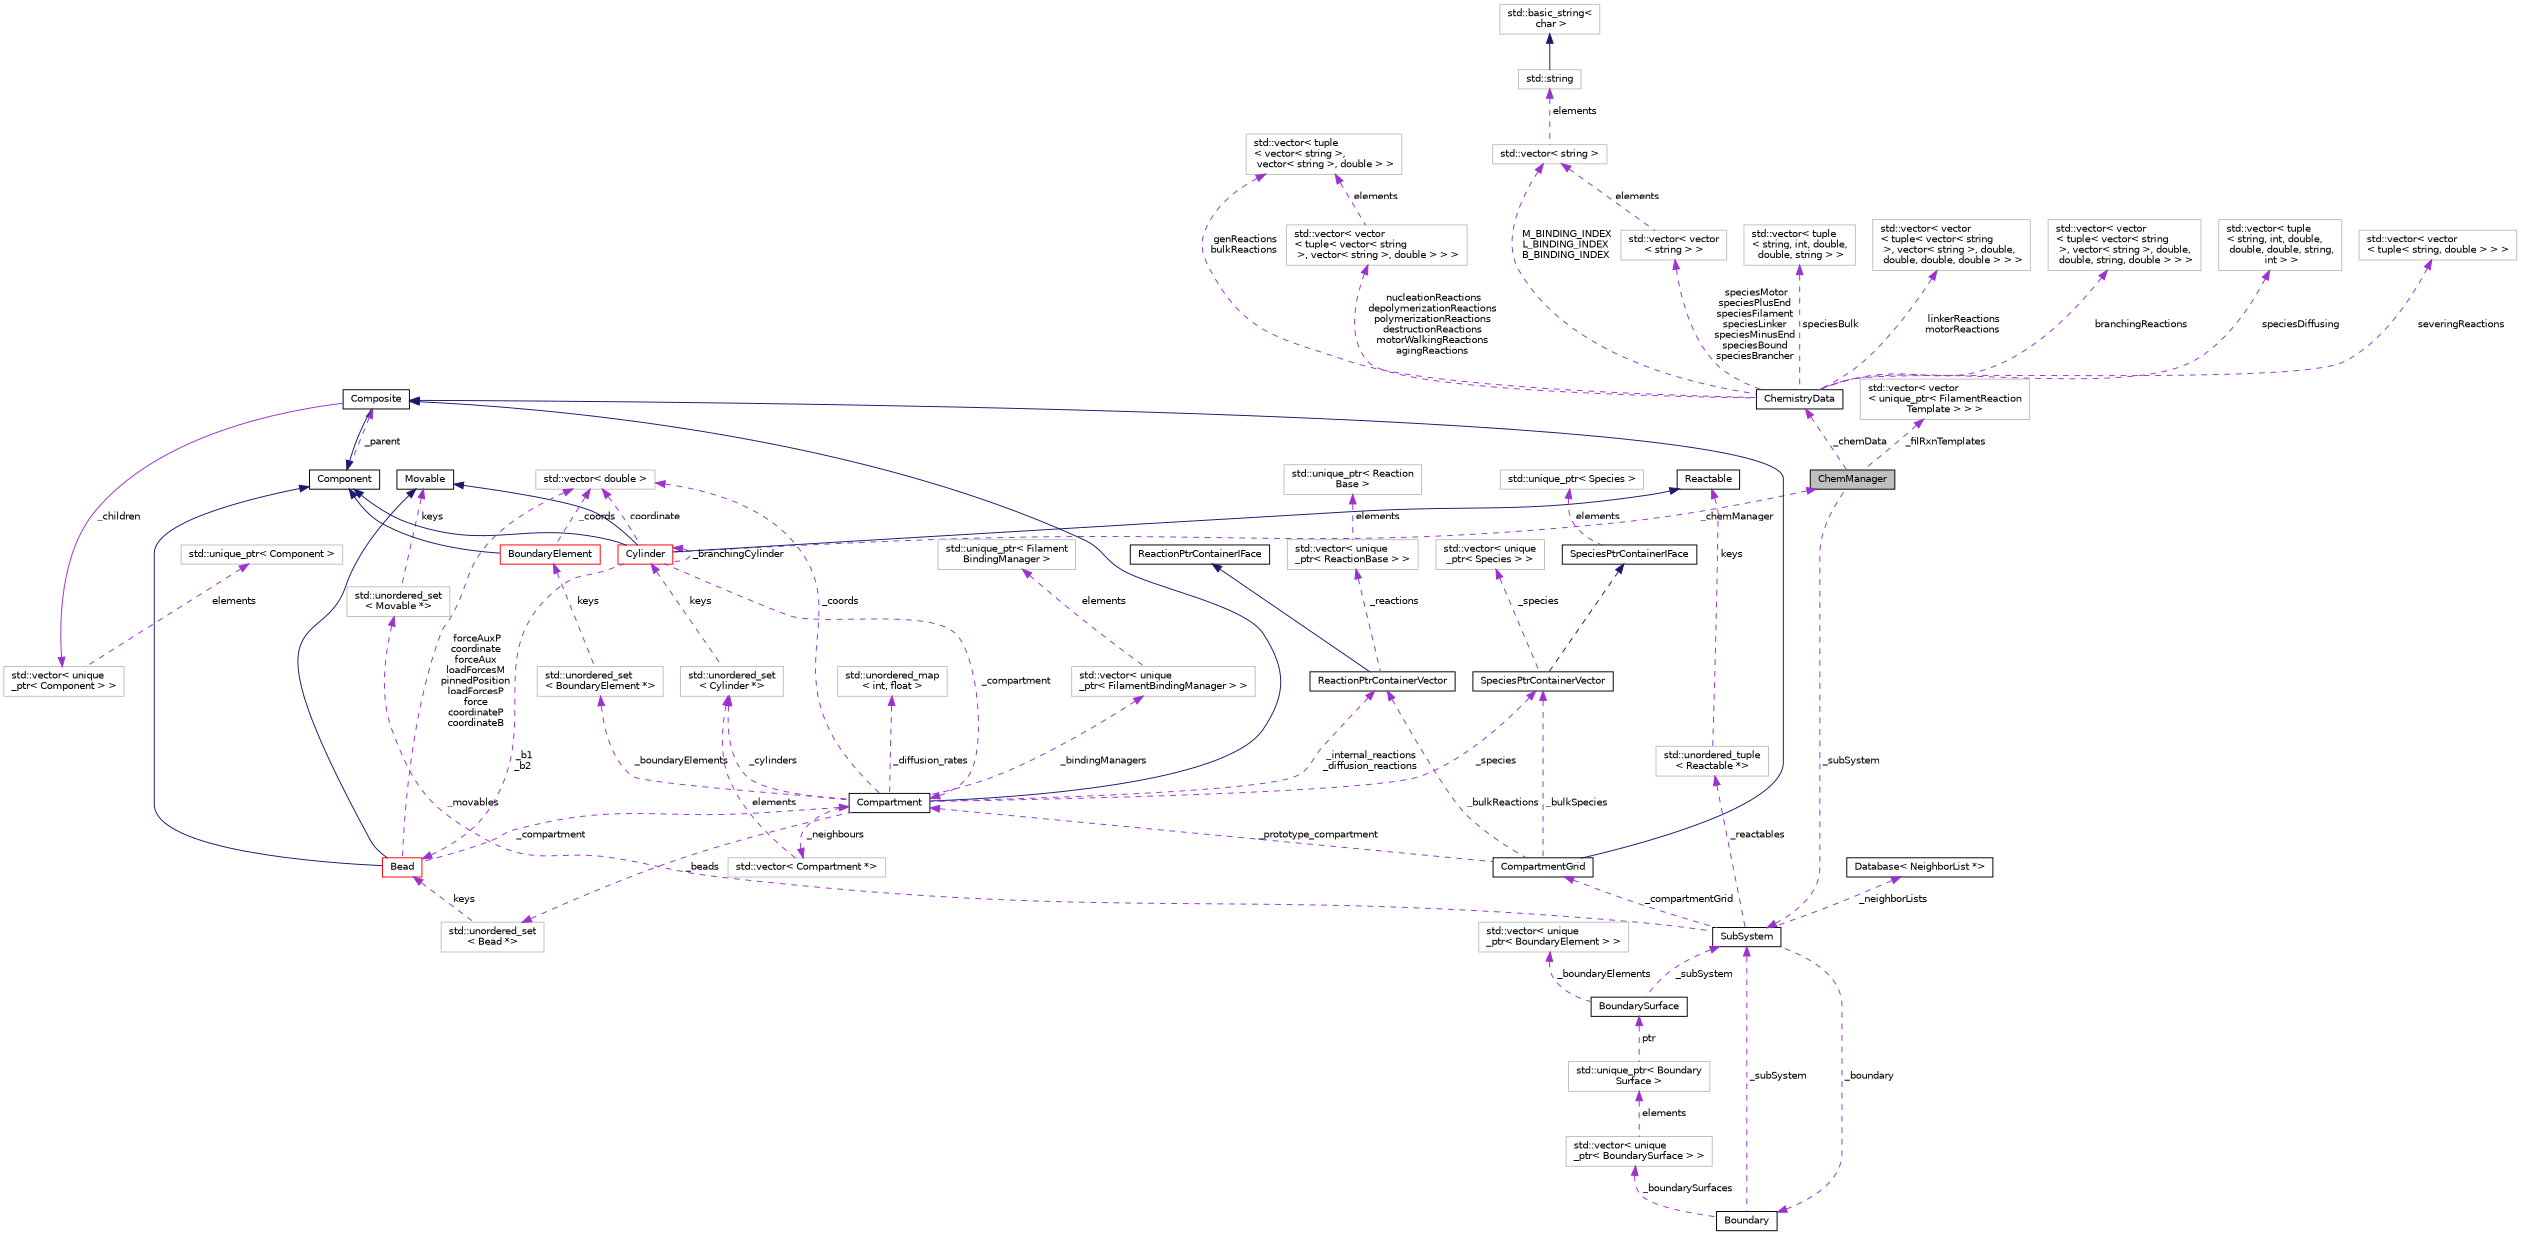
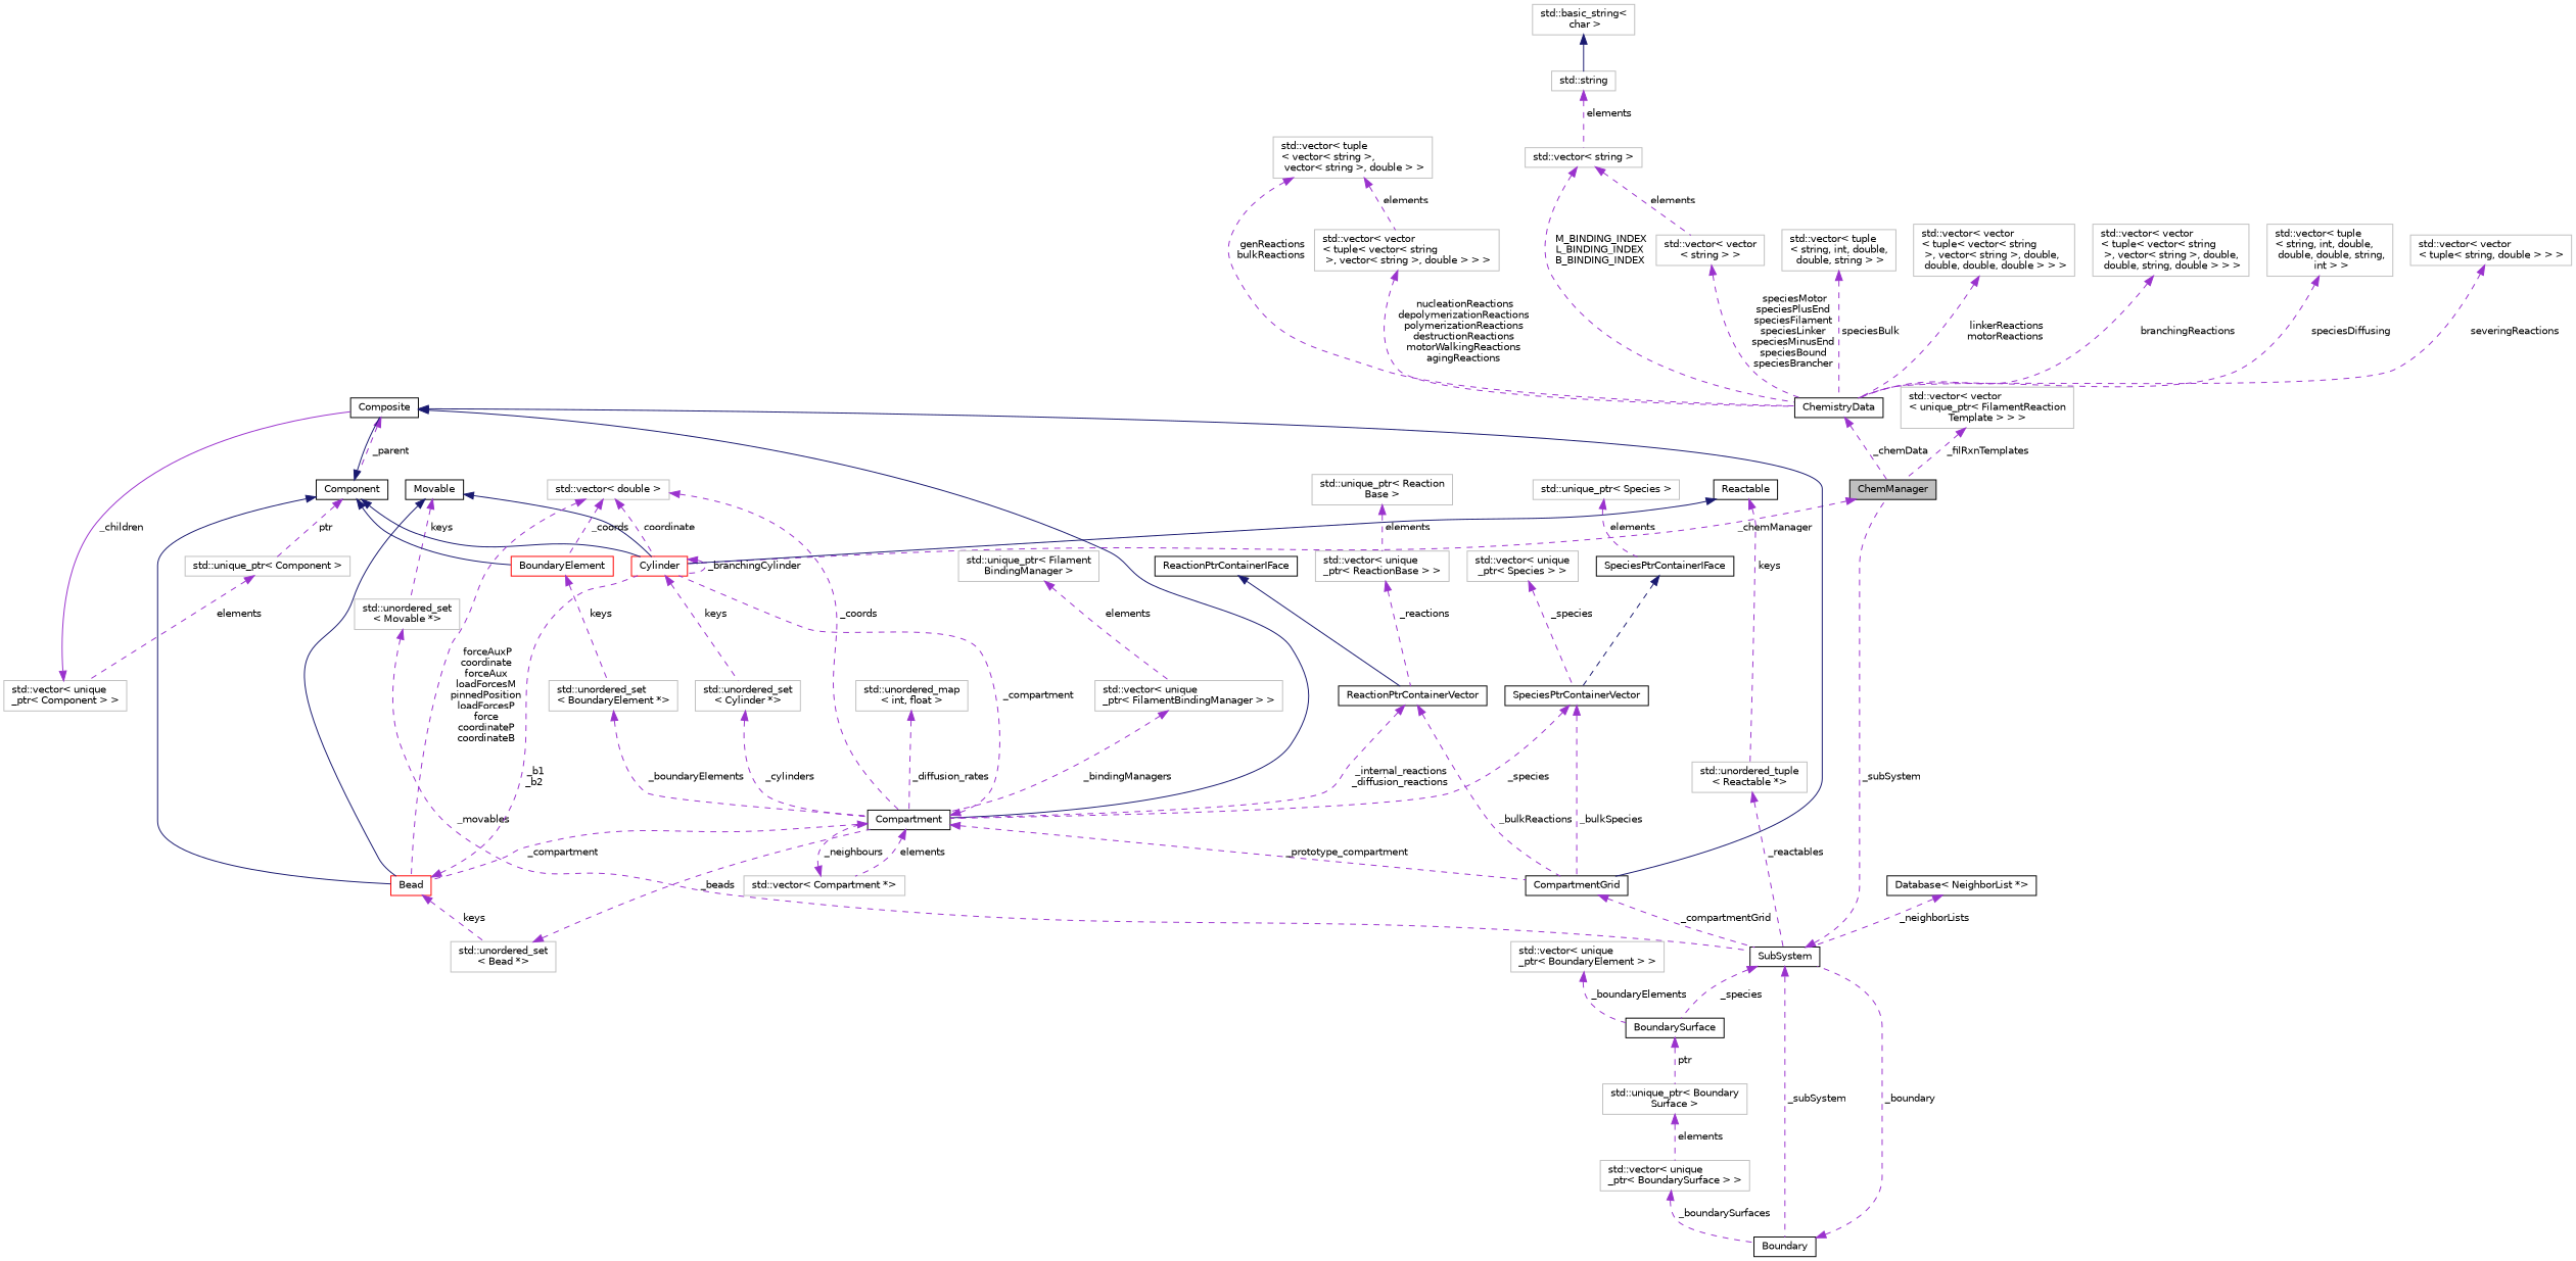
  digraph {
    node [color=grey75 fillcolor=white fontname=Helvetica fontsize=10 shape=record style=filled]
    edge [color=darkorchid3 dir=back fontname=Helvetica fontsize=10 labelfontname=Helvetica labelfontsize=10 style=dashed]
    n1 [color=black fillcolor=grey75 fontcolor=black height=0.2 label=ChemManager width=0.4]
    n2 [color=red height=0.2 label=Cylinder width=0.4]
    n3 [height=0.2 label="std::unordered_set\l\< Cylinder *\>" width=0.4]
    n4 [height=0.2 label="std::vector\< vector\l\< unique_ptr\< FilamentReaction\lTemplate \> \> \>" width=0.4]
    n5 [color=black height=0.2 label=ChemistryData width=0.4]
    n6 [height=0.2 label="std::vector\< vector\l\< tuple\< vector\< string\l \>, vector\< string \>, double \> \> \>" width=0.4]
    n7 [height=0.2 label="std::vector\< tuple\l\< vector\< string \>,\l vector\< string \>, double \> \>" width=0.4]
    n8 [height=0.2 label="std::vector\< vector\l\< string \> \>" width=0.4]
    n9 [height=0.2 label="std::vector\< string \>" width=0.4]
    n10 [height=0.2 label="std::string" width=0.4]
    n11 [height=0.2 label="std::basic_string\<\l char \>" width=0.4]
    n12 [height=0.2 label="std::vector\< tuple\l\< string, int, double,\l double, string \> \>" width=0.4]
    n13 [height=0.2 label="std::vector\< vector\l\< tuple\< vector\< string\l \>, vector\< string \>, double,\l double, double, double \> \> \>" width=0.4]
    n14 [height=0.2 label="std::vector\< vector\l\< tuple\< vector\< string\l \>, vector\< string \>, double,\l double, string, double \> \> \>" width=0.4]
    n15 [height=0.2 label="std::vector\< tuple\l\< string, int, double,\l double, double, string,\l int \> \>" width=0.4]
    n16 [height=0.2 label="std::vector\< vector\l\< tuple\< string, double \> \> \>" width=0.4]
    n17 [color=black height=0.2 label=SubSystem width=0.4]
    n18 [color=black height=0.2 label=Boundary width=0.4]
    n19 [color=black height=0.2 label=BoundarySurface width=0.4]
    n20 [height=0.2 label="std::unique_ptr\< Boundary\lSurface \>" width=0.4]
    n21 [height=0.2 label="std::unordered_set\l\< Movable *\>" width=0.4]
    n22 [color=black height=0.2 label=Movable width=0.4]
    n23 [color=red height=0.2 label=Bead width=0.4]
    n24 [height=0.2 label="std::unordered_set\l\< Bead *\>" width=0.4]
    n25 [height=0.2 label="std::unordered_tuple\l\< Reactable *\>" width=0.4]
    n26 [color=black height=0.2 label=Reactable width=0.4]
    n27 [height=0.2 label="std::vector\< unique\l_ptr\< BoundarySurface \> \>" width=0.4]
    n28 [height=0.2 label="std::vector\< unique\l_ptr\< BoundaryElement \> \>" width=0.4]
    n29 [color=black height=0.2 label=CompartmentGrid width=0.4]
    n30 [color=black height=0.2 label=Composite width=0.4]
    n31 [color=black height=0.2 label=Component width=0.4]
    n32 [color=black height=0.2 label=Compartment width=0.4]
    n33 [height=0.2 label="std::unique_ptr\< Component \>" width=0.4]
    n34 [color=red height=0.2 label=BoundaryElement width=0.4]
    n35 [height=0.2 label="std::vector\< Compartment *\>" width=0.4]
    n36 [height=0.2 label="std::vector\< unique\l_ptr\< Component \> \>" width=0.4]
    n37 [height=0.2 label="std::unordered_set\l\< BoundaryElement *\>" width=0.4]
    n38 [height=0.2 label="std::vector\< double \>" width=0.4]
    n39 [color=black height=0.2 label=ReactionPtrContainerVector width=0.4]
    n40 [color=black height=0.2 label=ReactionPtrContainerIFace width=0.4]
    n41 [height=0.2 label="std::vector\< unique\l_ptr\< ReactionBase \> \>" width=0.4]
    n42 [height=0.2 label="std::unique_ptr\< Reaction\lBase \>" width=0.4]
    n43 [height=0.2 label="std::unordered_map\l\< int, float \>" width=0.4]
    n44 [height=0.2 label="std::vector\< unique\l_ptr\< FilamentBindingManager \> \>" width=0.4]
    n45 [height=0.2 label="std::unique_ptr\< Filament\lBindingManager \>" width=0.4]
    n46 [color=black height=0.2 label=SpeciesPtrContainerVector width=0.4]
    n47 [color=black height=0.2 label=SpeciesPtrContainerIFace width=0.4]
    n48 [height=0.2 label="std::vector\< unique\l_ptr\< Species \> \>" width=0.4]
    n49 [height=0.2 label="std::unique_ptr\< Species \>" width=0.4]
    n50 [color=black height=0.2 label="Database\< NeighborList *\>" width=0.4]
    n1 -> n2 [label=" _chemManager"]
    n2 -> n2 [label=" _branchingCylinder"]
    n2 -> n3 [label=" keys"]
    n3 -> n32 [label=" _cylinders"]
    n4 -> n1 [label=" _filRxnTemplates"]
    n5 -> n1 [label=" _chemData"]
    n6 -> n5 [label=" nucleationReactions\ndepolymerizationReactions\npolymerizationReactions\ndestructionReactions\nmotorWalkingReactions\nagingReactions"]
    n7 -> n5 [label=" genReactions\nbulkReactions"]
    n7 -> n6 [label=" elements"]
    n8 -> n5 [label=" speciesMotor\nspeciesPlusEnd\nspeciesFilament\nspeciesLinker\nspeciesMinusEnd\nspeciesBound\nspeciesBrancher"]
    n9 -> n5 [label=" M_BINDING_INDEX\nL_BINDING_INDEX\nB_BINDING_INDEX"]
    n9 -> n8 [label=" elements"]
    n10 -> n9 [label=" elements"]
    n11 -> n10 [color=midnightblue style=solid]
    n12 -> n5 [label=" speciesBulk"]
    n13 -> n5 [label=" linkerReactions\nmotorReactions"]
    n14 -> n5 [label=" branchingReactions"]
    n15 -> n5 [label=" speciesDiffusing"]
    n16 -> n5 [label=" severingReactions"]
    n17 -> n1 [label=" _subSystem"]
    n17 -> n18 [label=" _subSystem"]
-   n17 -> n19 [label=" _subSystem"]
+   n17 -> n19 [label=" _species"]
    n18 -> n17 [label=" _boundary"]
    n19 -> n20 [label=" ptr"]
    n20 -> n27 [label=" elements"]
    n21 -> n17 [label=" _movables"]
    n22 -> n2 [color=midnightblue style=solid]
    n22 -> n21 [label=" keys"]
    n22 -> n23 [color=midnightblue style=solid]
    n23 -> n2 [label=" _b1\n_b2"]
    n23 -> n24 [label=" keys"]
    n24 -> n32 [label=" _beads"]
    n25 -> n17 [label=" _reactables"]
    n26 -> n2 [color=midnightblue style=solid]
    n26 -> n25 [label=" keys"]
    n27 -> n18 [label=" _boundarySurfaces"]
    n28 -> n19 [label=" _boundaryElements"]
    n29 -> n17 [label=" _compartmentGrid"]
    n30 -> n29 [color=midnightblue style=solid]
    n30 -> n31 [label=" _parent"]
    n30 -> n32 [color=midnightblue style=solid]
    n31 -> n2 [color=midnightblue style=solid]
    n31 -> n23 [color=midnightblue style=solid]
    n31 -> n30 [color=midnightblue style=solid]
+   n31 -> n33 [label=" ptr"]
    n31 -> n34 [color=midnightblue style=solid]
    n32 -> n2 [label=" _compartment"]
    n32 -> n23 [label=" _compartment"]
    n32 -> n29 [label=" _prototype_compartment"]
-   n3 -> n35 [label=" elements"]
+   n32 -> n35 [label=" elements"]
    n33 -> n36 [label=" elements"]
    n34 -> n37 [label=" keys"]
    n35 -> n32 [label=" _neighbours"]
    n36 -> n30 [label=" _children" style=solid]
    n37 -> n32 [label=" _boundaryElements"]
    n38 -> n2 [label=" coordinate"]
    n38 -> n23 [label=" forceAuxP\ncoordinate\nforceAux\nloadForcesM\npinnedPosition\nloadForcesP\nforce\ncoordinateP\ncoordinateB"]
    n38 -> n32 [label=" _coords"]
    n38 -> n34 [label=" _coords"]
    n39 -> n29 [label=" _bulkReactions"]
    n39 -> n32 [label=" _internal_reactions\n_diffusion_reactions"]
    n40 -> n39 [color=midnightblue style=solid]
    n41 -> n39 [label=" _reactions"]
    n42 -> n41 [label=" elements"]
    n43 -> n32 [label=" _diffusion_rates"]
    n44 -> n32 [label=" _bindingManagers"]
    n45 -> n44 [label=" elements"]
    n46 -> n29 [label=" _bulkSpecies"]
    n46 -> n32 [label=" _species"]
    n47 -> n46 [color=midnightblue]
    n48 -> n46 [label=" _species"]
    n49 -> n47 [label=" elements"]
    n50 -> n17 [label=" _neighborLists"]
  }
